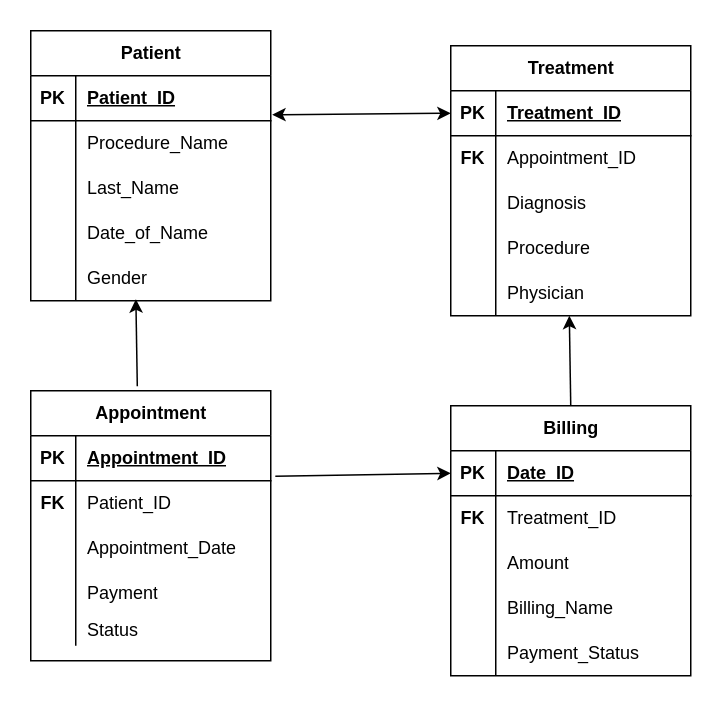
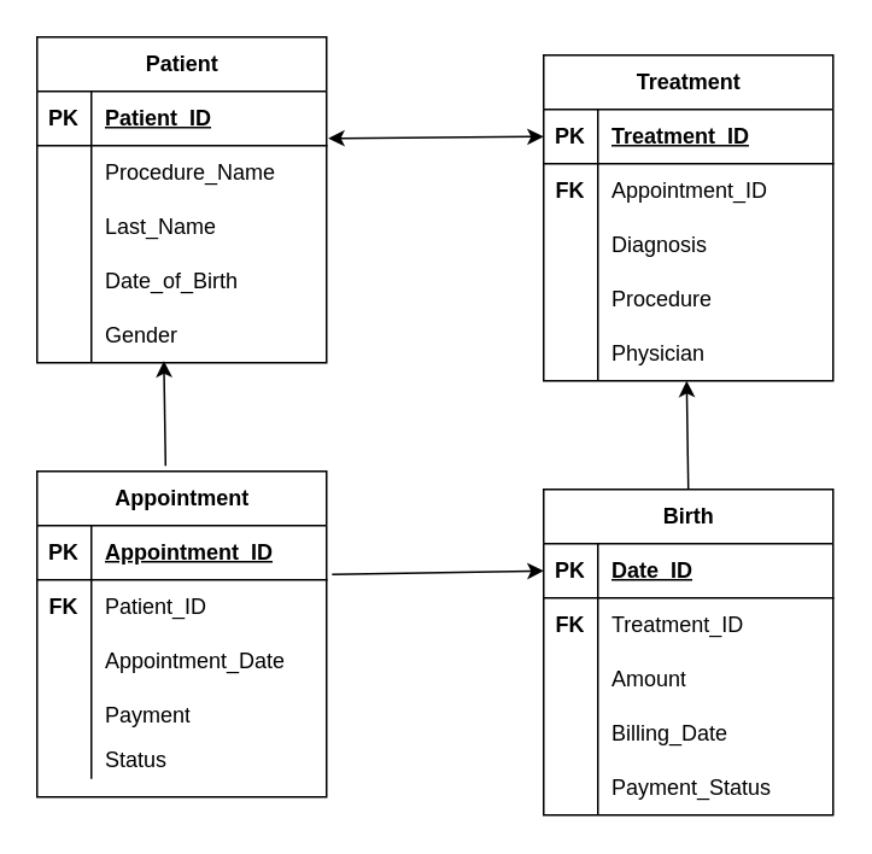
  <mxCell id="0" />
  <mxCell id="1" parent="0" />
  <mxCell id="2" value="Appointment" style="shape=table;startSize=30;container=1;collapsible=1;childLayout=tableLayout;fixedRows=1;rowLines=0;fontStyle=1;align=center;resizeLast=1;html=1;" parent="1" vertex="1"><mxGeometry x="20" y="260" width="160" height="180" as="geometry" /></mxCell>
  <mxCell id="3" value="" style="shape=tableRow;horizontal=0;startSize=0;swimlaneHead=0;swimlaneBody=0;fillColor=none;collapsible=0;dropTarget=0;points=[[0,0.5],[1,0.5]];portConstraint=eastwest;top=0;left=0;right=0;bottom=1;" parent="2" vertex="1"><mxGeometry y="30" width="160" height="30" as="geometry" /></mxCell>
  <mxCell id="4" value="PK" style="shape=partialRectangle;connectable=0;fillColor=none;top=0;left=0;bottom=0;right=0;fontStyle=1;overflow=hidden;whiteSpace=wrap;html=1;" parent="3" vertex="1"><mxGeometry width="30" height="30" as="geometry"><mxRectangle width="30" height="30" as="alternateBounds" /></mxGeometry></mxCell>
  <mxCell id="5" value="Appointment_ID" style="shape=partialRectangle;connectable=0;fillColor=none;top=0;left=0;bottom=0;right=0;align=left;spacingLeft=6;fontStyle=5;overflow=hidden;whiteSpace=wrap;html=1;" parent="3" vertex="1"><mxGeometry x="30" width="130" height="30" as="geometry"><mxRectangle width="130" height="30" as="alternateBounds" /></mxGeometry></mxCell>
  <mxCell id="6" value="" style="shape=tableRow;horizontal=0;startSize=0;swimlaneHead=0;swimlaneBody=0;fillColor=none;collapsible=0;dropTarget=0;points=[[0,0.5],[1,0.5]];portConstraint=eastwest;top=0;left=0;right=0;bottom=0;" parent="2" vertex="1"><mxGeometry y="60" width="160" height="30" as="geometry" /></mxCell>
  <mxCell id="7" value="&lt;b&gt;FK&lt;/b&gt;" style="shape=partialRectangle;connectable=0;fillColor=none;top=0;left=0;bottom=0;right=0;editable=1;overflow=hidden;whiteSpace=wrap;html=1;" parent="6" vertex="1"><mxGeometry width="30" height="30" as="geometry"><mxRectangle width="30" height="30" as="alternateBounds" /></mxGeometry></mxCell>
  <mxCell id="8" value="Patient_ID" style="shape=partialRectangle;connectable=0;fillColor=none;top=0;left=0;bottom=0;right=0;align=left;spacingLeft=6;overflow=hidden;whiteSpace=wrap;html=1;" parent="6" vertex="1"><mxGeometry x="30" width="130" height="30" as="geometry"><mxRectangle width="130" height="30" as="alternateBounds" /></mxGeometry></mxCell>
  <mxCell id="9" value="" style="shape=tableRow;horizontal=0;startSize=0;swimlaneHead=0;swimlaneBody=0;fillColor=none;collapsible=0;dropTarget=0;points=[[0,0.5],[1,0.5]];portConstraint=eastwest;top=0;left=0;right=0;bottom=0;" parent="2" vertex="1"><mxGeometry y="90" width="160" height="30" as="geometry" /></mxCell>
  <mxCell id="10" value="" style="shape=partialRectangle;connectable=0;fillColor=none;top=0;left=0;bottom=0;right=0;editable=1;overflow=hidden;whiteSpace=wrap;html=1;" parent="9" vertex="1"><mxGeometry width="30" height="30" as="geometry"><mxRectangle width="30" height="30" as="alternateBounds" /></mxGeometry></mxCell>
  <mxCell id="11" value="Appointment_Date" style="shape=partialRectangle;connectable=0;fillColor=none;top=0;left=0;bottom=0;right=0;align=left;spacingLeft=6;overflow=hidden;whiteSpace=wrap;html=1;" parent="9" vertex="1"><mxGeometry x="30" width="130" height="30" as="geometry"><mxRectangle width="130" height="30" as="alternateBounds" /></mxGeometry></mxCell>
  <mxCell id="12" style="shape=tableRow;horizontal=0;startSize=0;swimlaneHead=0;swimlaneBody=0;fillColor=none;collapsible=0;dropTarget=0;points=[[0,0.5],[1,0.5]];portConstraint=eastwest;top=0;left=0;right=0;bottom=0;" parent="2" vertex="1"><mxGeometry y="120" width="160" height="30" as="geometry" /></mxCell>
  <mxCell id="13" style="shape=partialRectangle;connectable=0;fillColor=none;top=0;left=0;bottom=0;right=0;editable=1;overflow=hidden;whiteSpace=wrap;html=1;" parent="12" vertex="1"><mxGeometry width="30" height="30" as="geometry"><mxRectangle width="30" height="30" as="alternateBounds" /></mxGeometry></mxCell>
  <mxCell id="14" value="Payment" style="shape=partialRectangle;connectable=0;fillColor=none;top=0;left=0;bottom=0;right=0;align=left;spacingLeft=6;overflow=hidden;whiteSpace=wrap;html=1;" parent="12" vertex="1"><mxGeometry x="30" width="130" height="30" as="geometry"><mxRectangle width="130" height="30" as="alternateBounds" /></mxGeometry></mxCell>
  <mxCell id="15" style="shape=tableRow;horizontal=0;startSize=0;swimlaneHead=0;swimlaneBody=0;fillColor=none;collapsible=0;dropTarget=0;points=[[0,0.5],[1,0.5]];portConstraint=eastwest;top=0;left=0;right=0;bottom=0;" parent="2" vertex="1"><mxGeometry y="150" width="160" height="20" as="geometry" /></mxCell>
  <mxCell id="16" style="shape=partialRectangle;connectable=0;fillColor=none;top=0;left=0;bottom=0;right=0;editable=1;overflow=hidden;whiteSpace=wrap;html=1;" parent="15" vertex="1"><mxGeometry width="30" height="20" as="geometry"><mxRectangle width="30" height="20" as="alternateBounds" /></mxGeometry></mxCell>
  <mxCell id="17" value="Status" style="shape=partialRectangle;connectable=0;fillColor=none;top=0;left=0;bottom=0;right=0;align=left;spacingLeft=6;overflow=hidden;whiteSpace=wrap;html=1;" parent="15" vertex="1"><mxGeometry x="30" width="130" height="20" as="geometry"><mxRectangle width="130" height="20" as="alternateBounds" /></mxGeometry></mxCell>
- <mxCell id="18" value="Billing" style="shape=table;startSize=30;container=1;collapsible=1;childLayout=tableLayout;fixedRows=1;rowLines=0;fontStyle=1;align=center;resizeLast=1;html=1;" parent="1" vertex="1"><mxGeometry x="300" y="270" width="160" height="180" as="geometry" /></mxCell>
+ <mxCell id="18" value="Birth" style="shape=table;startSize=30;container=1;collapsible=1;childLayout=tableLayout;fixedRows=1;rowLines=0;fontStyle=1;align=center;resizeLast=1;html=1;" parent="1" vertex="1"><mxGeometry x="300" y="270" width="160" height="180" as="geometry" /></mxCell>
  <mxCell id="19" value="" style="shape=tableRow;horizontal=0;startSize=0;swimlaneHead=0;swimlaneBody=0;fillColor=none;collapsible=0;dropTarget=0;points=[[0,0.5],[1,0.5]];portConstraint=eastwest;top=0;left=0;right=0;bottom=1;" parent="18" vertex="1"><mxGeometry y="30" width="160" height="30" as="geometry" /></mxCell>
  <mxCell id="20" value="PK" style="shape=partialRectangle;connectable=0;fillColor=none;top=0;left=0;bottom=0;right=0;fontStyle=1;overflow=hidden;whiteSpace=wrap;html=1;" parent="19" vertex="1"><mxGeometry width="30" height="30" as="geometry"><mxRectangle width="30" height="30" as="alternateBounds" /></mxGeometry></mxCell>
  <mxCell id="21" value="Date_ID" style="shape=partialRectangle;connectable=0;fillColor=none;top=0;left=0;bottom=0;right=0;align=left;spacingLeft=6;fontStyle=5;overflow=hidden;whiteSpace=wrap;html=1;" parent="19" vertex="1"><mxGeometry x="30" width="130" height="30" as="geometry"><mxRectangle width="130" height="30" as="alternateBounds" /></mxGeometry></mxCell>
  <mxCell id="22" value="" style="shape=tableRow;horizontal=0;startSize=0;swimlaneHead=0;swimlaneBody=0;fillColor=none;collapsible=0;dropTarget=0;points=[[0,0.5],[1,0.5]];portConstraint=eastwest;top=0;left=0;right=0;bottom=0;" parent="18" vertex="1"><mxGeometry y="60" width="160" height="30" as="geometry" /></mxCell>
  <mxCell id="23" value="&lt;b&gt;FK&lt;/b&gt;" style="shape=partialRectangle;connectable=0;fillColor=none;top=0;left=0;bottom=0;right=0;editable=1;overflow=hidden;whiteSpace=wrap;html=1;" parent="22" vertex="1"><mxGeometry width="30" height="30" as="geometry"><mxRectangle width="30" height="30" as="alternateBounds" /></mxGeometry></mxCell>
  <mxCell id="24" value="Treatment_ID" style="shape=partialRectangle;connectable=0;fillColor=none;top=0;left=0;bottom=0;right=0;align=left;spacingLeft=6;overflow=hidden;whiteSpace=wrap;html=1;" parent="22" vertex="1"><mxGeometry x="30" width="130" height="30" as="geometry"><mxRectangle width="130" height="30" as="alternateBounds" /></mxGeometry></mxCell>
  <mxCell id="25" value="" style="shape=tableRow;horizontal=0;startSize=0;swimlaneHead=0;swimlaneBody=0;fillColor=none;collapsible=0;dropTarget=0;points=[[0,0.5],[1,0.5]];portConstraint=eastwest;top=0;left=0;right=0;bottom=0;" parent="18" vertex="1"><mxGeometry y="90" width="160" height="30" as="geometry" /></mxCell>
  <mxCell id="26" value="" style="shape=partialRectangle;connectable=0;fillColor=none;top=0;left=0;bottom=0;right=0;editable=1;overflow=hidden;whiteSpace=wrap;html=1;" parent="25" vertex="1"><mxGeometry width="30" height="30" as="geometry"><mxRectangle width="30" height="30" as="alternateBounds" /></mxGeometry></mxCell>
  <mxCell id="27" value="Amount" style="shape=partialRectangle;connectable=0;fillColor=none;top=0;left=0;bottom=0;right=0;align=left;spacingLeft=6;overflow=hidden;whiteSpace=wrap;html=1;" parent="25" vertex="1"><mxGeometry x="30" width="130" height="30" as="geometry"><mxRectangle width="130" height="30" as="alternateBounds" /></mxGeometry></mxCell>
  <mxCell id="28" value="" style="shape=tableRow;horizontal=0;startSize=0;swimlaneHead=0;swimlaneBody=0;fillColor=none;collapsible=0;dropTarget=0;points=[[0,0.5],[1,0.5]];portConstraint=eastwest;top=0;left=0;right=0;bottom=0;" parent="18" vertex="1"><mxGeometry y="120" width="160" height="30" as="geometry" /></mxCell>
  <mxCell id="29" value="" style="shape=partialRectangle;connectable=0;fillColor=none;top=0;left=0;bottom=0;right=0;editable=1;overflow=hidden;whiteSpace=wrap;html=1;" parent="28" vertex="1"><mxGeometry width="30" height="30" as="geometry"><mxRectangle width="30" height="30" as="alternateBounds" /></mxGeometry></mxCell>
- <mxCell id="30" value="Billing_Name" style="shape=partialRectangle;connectable=0;fillColor=none;top=0;left=0;bottom=0;right=0;align=left;spacingLeft=6;overflow=hidden;whiteSpace=wrap;html=1;" parent="28" vertex="1"><mxGeometry x="30" width="130" height="30" as="geometry"><mxRectangle width="130" height="30" as="alternateBounds" /></mxGeometry></mxCell>
+ <mxCell id="30" value="Billing_Date" style="shape=partialRectangle;connectable=0;fillColor=none;top=0;left=0;bottom=0;right=0;align=left;spacingLeft=6;overflow=hidden;whiteSpace=wrap;html=1;" parent="28" vertex="1"><mxGeometry x="30" width="130" height="30" as="geometry"><mxRectangle width="130" height="30" as="alternateBounds" /></mxGeometry></mxCell>
  <mxCell id="31" style="shape=tableRow;horizontal=0;startSize=0;swimlaneHead=0;swimlaneBody=0;fillColor=none;collapsible=0;dropTarget=0;points=[[0,0.5],[1,0.5]];portConstraint=eastwest;top=0;left=0;right=0;bottom=0;" parent="18" vertex="1"><mxGeometry y="150" width="160" height="30" as="geometry" /></mxCell>
  <mxCell id="32" style="shape=partialRectangle;connectable=0;fillColor=none;top=0;left=0;bottom=0;right=0;editable=1;overflow=hidden;whiteSpace=wrap;html=1;" parent="31" vertex="1"><mxGeometry width="30" height="30" as="geometry"><mxRectangle width="30" height="30" as="alternateBounds" /></mxGeometry></mxCell>
  <mxCell id="33" value="Payment_Status" style="shape=partialRectangle;connectable=0;fillColor=none;top=0;left=0;bottom=0;right=0;align=left;spacingLeft=6;overflow=hidden;whiteSpace=wrap;html=1;" parent="31" vertex="1"><mxGeometry x="30" width="130" height="30" as="geometry"><mxRectangle width="130" height="30" as="alternateBounds" /></mxGeometry></mxCell>
  <mxCell id="34" value="Treatment" style="shape=table;startSize=30;container=1;collapsible=1;childLayout=tableLayout;fixedRows=1;rowLines=0;fontStyle=1;align=center;resizeLast=1;html=1;" parent="1" vertex="1"><mxGeometry x="300" y="30" width="160" height="180" as="geometry" /></mxCell>
  <mxCell id="35" value="" style="shape=tableRow;horizontal=0;startSize=0;swimlaneHead=0;swimlaneBody=0;fillColor=none;collapsible=0;dropTarget=0;points=[[0,0.5],[1,0.5]];portConstraint=eastwest;top=0;left=0;right=0;bottom=1;" parent="34" vertex="1"><mxGeometry y="30" width="160" height="30" as="geometry" /></mxCell>
  <mxCell id="36" value="PK" style="shape=partialRectangle;connectable=0;fillColor=none;top=0;left=0;bottom=0;right=0;fontStyle=1;overflow=hidden;whiteSpace=wrap;html=1;" parent="35" vertex="1"><mxGeometry width="30" height="30" as="geometry"><mxRectangle width="30" height="30" as="alternateBounds" /></mxGeometry></mxCell>
  <mxCell id="37" value="Treatment_ID" style="shape=partialRectangle;connectable=0;fillColor=none;top=0;left=0;bottom=0;right=0;align=left;spacingLeft=6;fontStyle=5;overflow=hidden;whiteSpace=wrap;html=1;" parent="35" vertex="1"><mxGeometry x="30" width="130" height="30" as="geometry"><mxRectangle width="130" height="30" as="alternateBounds" /></mxGeometry></mxCell>
  <mxCell id="38" value="" style="shape=tableRow;horizontal=0;startSize=0;swimlaneHead=0;swimlaneBody=0;fillColor=none;collapsible=0;dropTarget=0;points=[[0,0.5],[1,0.5]];portConstraint=eastwest;top=0;left=0;right=0;bottom=0;" parent="34" vertex="1"><mxGeometry y="60" width="160" height="30" as="geometry" /></mxCell>
  <mxCell id="39" value="&lt;b&gt;FK&lt;/b&gt;" style="shape=partialRectangle;connectable=0;fillColor=none;top=0;left=0;bottom=0;right=0;editable=1;overflow=hidden;whiteSpace=wrap;html=1;" parent="38" vertex="1"><mxGeometry width="30" height="30" as="geometry"><mxRectangle width="30" height="30" as="alternateBounds" /></mxGeometry></mxCell>
  <mxCell id="40" value="Appointment_ID" style="shape=partialRectangle;connectable=0;fillColor=none;top=0;left=0;bottom=0;right=0;align=left;spacingLeft=6;overflow=hidden;whiteSpace=wrap;html=1;" parent="38" vertex="1"><mxGeometry x="30" width="130" height="30" as="geometry"><mxRectangle width="130" height="30" as="alternateBounds" /></mxGeometry></mxCell>
  <mxCell id="41" value="" style="shape=tableRow;horizontal=0;startSize=0;swimlaneHead=0;swimlaneBody=0;fillColor=none;collapsible=0;dropTarget=0;points=[[0,0.5],[1,0.5]];portConstraint=eastwest;top=0;left=0;right=0;bottom=0;" parent="34" vertex="1"><mxGeometry y="90" width="160" height="30" as="geometry" /></mxCell>
  <mxCell id="42" value="" style="shape=partialRectangle;connectable=0;fillColor=none;top=0;left=0;bottom=0;right=0;editable=1;overflow=hidden;whiteSpace=wrap;html=1;" parent="41" vertex="1"><mxGeometry width="30" height="30" as="geometry"><mxRectangle width="30" height="30" as="alternateBounds" /></mxGeometry></mxCell>
  <mxCell id="43" value="Diagnosis" style="shape=partialRectangle;connectable=0;fillColor=none;top=0;left=0;bottom=0;right=0;align=left;spacingLeft=6;overflow=hidden;whiteSpace=wrap;html=1;" parent="41" vertex="1"><mxGeometry x="30" width="130" height="30" as="geometry"><mxRectangle width="130" height="30" as="alternateBounds" /></mxGeometry></mxCell>
  <mxCell id="44" value="" style="shape=tableRow;horizontal=0;startSize=0;swimlaneHead=0;swimlaneBody=0;fillColor=none;collapsible=0;dropTarget=0;points=[[0,0.5],[1,0.5]];portConstraint=eastwest;top=0;left=0;right=0;bottom=0;" parent="34" vertex="1"><mxGeometry y="120" width="160" height="30" as="geometry" /></mxCell>
  <mxCell id="45" value="" style="shape=partialRectangle;connectable=0;fillColor=none;top=0;left=0;bottom=0;right=0;editable=1;overflow=hidden;whiteSpace=wrap;html=1;" parent="44" vertex="1"><mxGeometry width="30" height="30" as="geometry"><mxRectangle width="30" height="30" as="alternateBounds" /></mxGeometry></mxCell>
  <mxCell id="46" value="Procedure" style="shape=partialRectangle;connectable=0;fillColor=none;top=0;left=0;bottom=0;right=0;align=left;spacingLeft=6;overflow=hidden;whiteSpace=wrap;html=1;" parent="44" vertex="1"><mxGeometry x="30" width="130" height="30" as="geometry"><mxRectangle width="130" height="30" as="alternateBounds" /></mxGeometry></mxCell>
  <mxCell id="47" style="shape=tableRow;horizontal=0;startSize=0;swimlaneHead=0;swimlaneBody=0;fillColor=none;collapsible=0;dropTarget=0;points=[[0,0.5],[1,0.5]];portConstraint=eastwest;top=0;left=0;right=0;bottom=0;" parent="34" vertex="1"><mxGeometry y="150" width="160" height="30" as="geometry" /></mxCell>
  <mxCell id="48" style="shape=partialRectangle;connectable=0;fillColor=none;top=0;left=0;bottom=0;right=0;editable=1;overflow=hidden;whiteSpace=wrap;html=1;" parent="47" vertex="1"><mxGeometry width="30" height="30" as="geometry"><mxRectangle width="30" height="30" as="alternateBounds" /></mxGeometry></mxCell>
  <mxCell id="49" value="Physician" style="shape=partialRectangle;connectable=0;fillColor=none;top=0;left=0;bottom=0;right=0;align=left;spacingLeft=6;overflow=hidden;whiteSpace=wrap;html=1;" parent="47" vertex="1"><mxGeometry x="30" width="130" height="30" as="geometry"><mxRectangle width="130" height="30" as="alternateBounds" /></mxGeometry></mxCell>
  <mxCell id="50" value="" style="endArrow=classic;startArrow=classic;html=1;rounded=0;exitX=1.006;exitY=0.867;exitDx=0;exitDy=0;entryX=0;entryY=0.5;entryDx=0;entryDy=0;exitPerimeter=0;" edge="1" parent="1" source="52" target="35"><mxGeometry width="50" height="50" relative="1" as="geometry"><mxPoint x="180" y="70" as="sourcePoint" /><mxPoint x="300" y="90" as="targetPoint" /></mxGeometry></mxCell>
  <mxCell id="51" value="Patient" style="shape=table;startSize=30;container=1;collapsible=1;childLayout=tableLayout;fixedRows=1;rowLines=0;fontStyle=1;align=center;resizeLast=1;html=1;" parent="1" vertex="1"><mxGeometry x="20" y="20" width="160" height="180" as="geometry" /></mxCell>
  <mxCell id="52" value="" style="shape=tableRow;horizontal=0;startSize=0;swimlaneHead=0;swimlaneBody=0;fillColor=none;collapsible=0;dropTarget=0;points=[[0,0.5],[1,0.5]];portConstraint=eastwest;top=0;left=0;right=0;bottom=1;" parent="51" vertex="1"><mxGeometry y="30" width="160" height="30" as="geometry" /></mxCell>
  <mxCell id="53" value="PK" style="shape=partialRectangle;connectable=0;fillColor=none;top=0;left=0;bottom=0;right=0;fontStyle=1;overflow=hidden;whiteSpace=wrap;html=1;" parent="52" vertex="1"><mxGeometry width="30" height="30" as="geometry"><mxRectangle width="30" height="30" as="alternateBounds" /></mxGeometry></mxCell>
  <mxCell id="54" value="Patient_ID" style="shape=partialRectangle;connectable=0;fillColor=none;top=0;left=0;bottom=0;right=0;align=left;spacingLeft=6;fontStyle=5;overflow=hidden;whiteSpace=wrap;html=1;" parent="52" vertex="1"><mxGeometry x="30" width="130" height="30" as="geometry"><mxRectangle width="130" height="30" as="alternateBounds" /></mxGeometry></mxCell>
  <mxCell id="55" value="" style="shape=tableRow;horizontal=0;startSize=0;swimlaneHead=0;swimlaneBody=0;fillColor=none;collapsible=0;dropTarget=0;points=[[0,0.5],[1,0.5]];portConstraint=eastwest;top=0;left=0;right=0;bottom=0;" parent="51" vertex="1"><mxGeometry y="60" width="160" height="30" as="geometry" /></mxCell>
  <mxCell id="56" value="" style="shape=partialRectangle;connectable=0;fillColor=none;top=0;left=0;bottom=0;right=0;editable=1;overflow=hidden;whiteSpace=wrap;html=1;" parent="55" vertex="1"><mxGeometry width="30" height="30" as="geometry"><mxRectangle width="30" height="30" as="alternateBounds" /></mxGeometry></mxCell>
  <mxCell id="57" value="Procedure_Name" style="shape=partialRectangle;connectable=0;fillColor=none;top=0;left=0;bottom=0;right=0;align=left;spacingLeft=6;overflow=hidden;whiteSpace=wrap;html=1;" parent="55" vertex="1"><mxGeometry x="30" width="130" height="30" as="geometry"><mxRectangle width="130" height="30" as="alternateBounds" /></mxGeometry></mxCell>
  <mxCell id="58" value="" style="shape=tableRow;horizontal=0;startSize=0;swimlaneHead=0;swimlaneBody=0;fillColor=none;collapsible=0;dropTarget=0;points=[[0,0.5],[1,0.5]];portConstraint=eastwest;top=0;left=0;right=0;bottom=0;" parent="51" vertex="1"><mxGeometry y="90" width="160" height="30" as="geometry" /></mxCell>
  <mxCell id="59" value="" style="shape=partialRectangle;connectable=0;fillColor=none;top=0;left=0;bottom=0;right=0;editable=1;overflow=hidden;whiteSpace=wrap;html=1;" parent="58" vertex="1"><mxGeometry width="30" height="30" as="geometry"><mxRectangle width="30" height="30" as="alternateBounds" /></mxGeometry></mxCell>
  <mxCell id="60" value="Last_Name" style="shape=partialRectangle;connectable=0;fillColor=none;top=0;left=0;bottom=0;right=0;align=left;spacingLeft=6;overflow=hidden;whiteSpace=wrap;html=1;" parent="58" vertex="1"><mxGeometry x="30" width="130" height="30" as="geometry"><mxRectangle width="130" height="30" as="alternateBounds" /></mxGeometry></mxCell>
  <mxCell id="61" value="" style="shape=tableRow;horizontal=0;startSize=0;swimlaneHead=0;swimlaneBody=0;fillColor=none;collapsible=0;dropTarget=0;points=[[0,0.5],[1,0.5]];portConstraint=eastwest;top=0;left=0;right=0;bottom=0;" parent="51" vertex="1"><mxGeometry y="120" width="160" height="30" as="geometry" /></mxCell>
  <mxCell id="62" value="" style="shape=partialRectangle;connectable=0;fillColor=none;top=0;left=0;bottom=0;right=0;editable=1;overflow=hidden;whiteSpace=wrap;html=1;" parent="61" vertex="1"><mxGeometry width="30" height="30" as="geometry"><mxRectangle width="30" height="30" as="alternateBounds" /></mxGeometry></mxCell>
- <mxCell id="63" value="Date_of_Name" style="shape=partialRectangle;connectable=0;fillColor=none;top=0;left=0;bottom=0;right=0;align=left;spacingLeft=6;overflow=hidden;whiteSpace=wrap;html=1;" parent="61" vertex="1"><mxGeometry x="30" width="130" height="30" as="geometry"><mxRectangle width="130" height="30" as="alternateBounds" /></mxGeometry></mxCell>
+ <mxCell id="63" value="Date_of_Birth" style="shape=partialRectangle;connectable=0;fillColor=none;top=0;left=0;bottom=0;right=0;align=left;spacingLeft=6;overflow=hidden;whiteSpace=wrap;html=1;" parent="61" vertex="1"><mxGeometry x="30" width="130" height="30" as="geometry"><mxRectangle width="130" height="30" as="alternateBounds" /></mxGeometry></mxCell>
  <mxCell id="64" style="shape=tableRow;horizontal=0;startSize=0;swimlaneHead=0;swimlaneBody=0;fillColor=none;collapsible=0;dropTarget=0;points=[[0,0.5],[1,0.5]];portConstraint=eastwest;top=0;left=0;right=0;bottom=0;" parent="51" vertex="1"><mxGeometry y="150" width="160" height="30" as="geometry" /></mxCell>
  <mxCell id="65" style="shape=partialRectangle;connectable=0;fillColor=none;top=0;left=0;bottom=0;right=0;editable=1;overflow=hidden;whiteSpace=wrap;html=1;" parent="64" vertex="1"><mxGeometry width="30" height="30" as="geometry"><mxRectangle width="30" height="30" as="alternateBounds" /></mxGeometry></mxCell>
  <mxCell id="66" value="Gender" style="shape=partialRectangle;connectable=0;fillColor=none;top=0;left=0;bottom=0;right=0;align=left;spacingLeft=6;overflow=hidden;whiteSpace=wrap;html=1;" parent="64" vertex="1"><mxGeometry x="30" width="130" height="30" as="geometry"><mxRectangle width="130" height="30" as="alternateBounds" /></mxGeometry></mxCell>
  <mxCell id="67" value="" style="endArrow=classic;html=1;rounded=0;exitX=0.444;exitY=-0.017;exitDx=0;exitDy=0;exitPerimeter=0;entryX=0.438;entryY=0.967;entryDx=0;entryDy=0;entryPerimeter=0;" edge="1" parent="1" source="2" target="64"><mxGeometry width="50" height="50" relative="1" as="geometry"><mxPoint x="60" y="250" as="sourcePoint" /><mxPoint x="110" y="200" as="targetPoint" /></mxGeometry></mxCell>
  <mxCell id="68" value="" style="endArrow=classic;html=1;rounded=0;entryX=0;entryY=0.5;entryDx=0;entryDy=0;exitX=1.019;exitY=-0.1;exitDx=0;exitDy=0;exitPerimeter=0;" edge="1" parent="1" source="6" target="19"><mxGeometry width="50" height="50" relative="1" as="geometry"><mxPoint x="180" y="370" as="sourcePoint" /><mxPoint x="230" y="320" as="targetPoint" /></mxGeometry></mxCell>
  <mxCell id="69" value="" style="endArrow=classic;html=1;rounded=0;entryX=0.494;entryY=1;entryDx=0;entryDy=0;entryPerimeter=0;" edge="1" parent="1" target="47"><mxGeometry width="50" height="50" relative="1" as="geometry"><mxPoint x="380" y="270" as="sourcePoint" /><mxPoint x="430" y="220" as="targetPoint" /></mxGeometry></mxCell>
